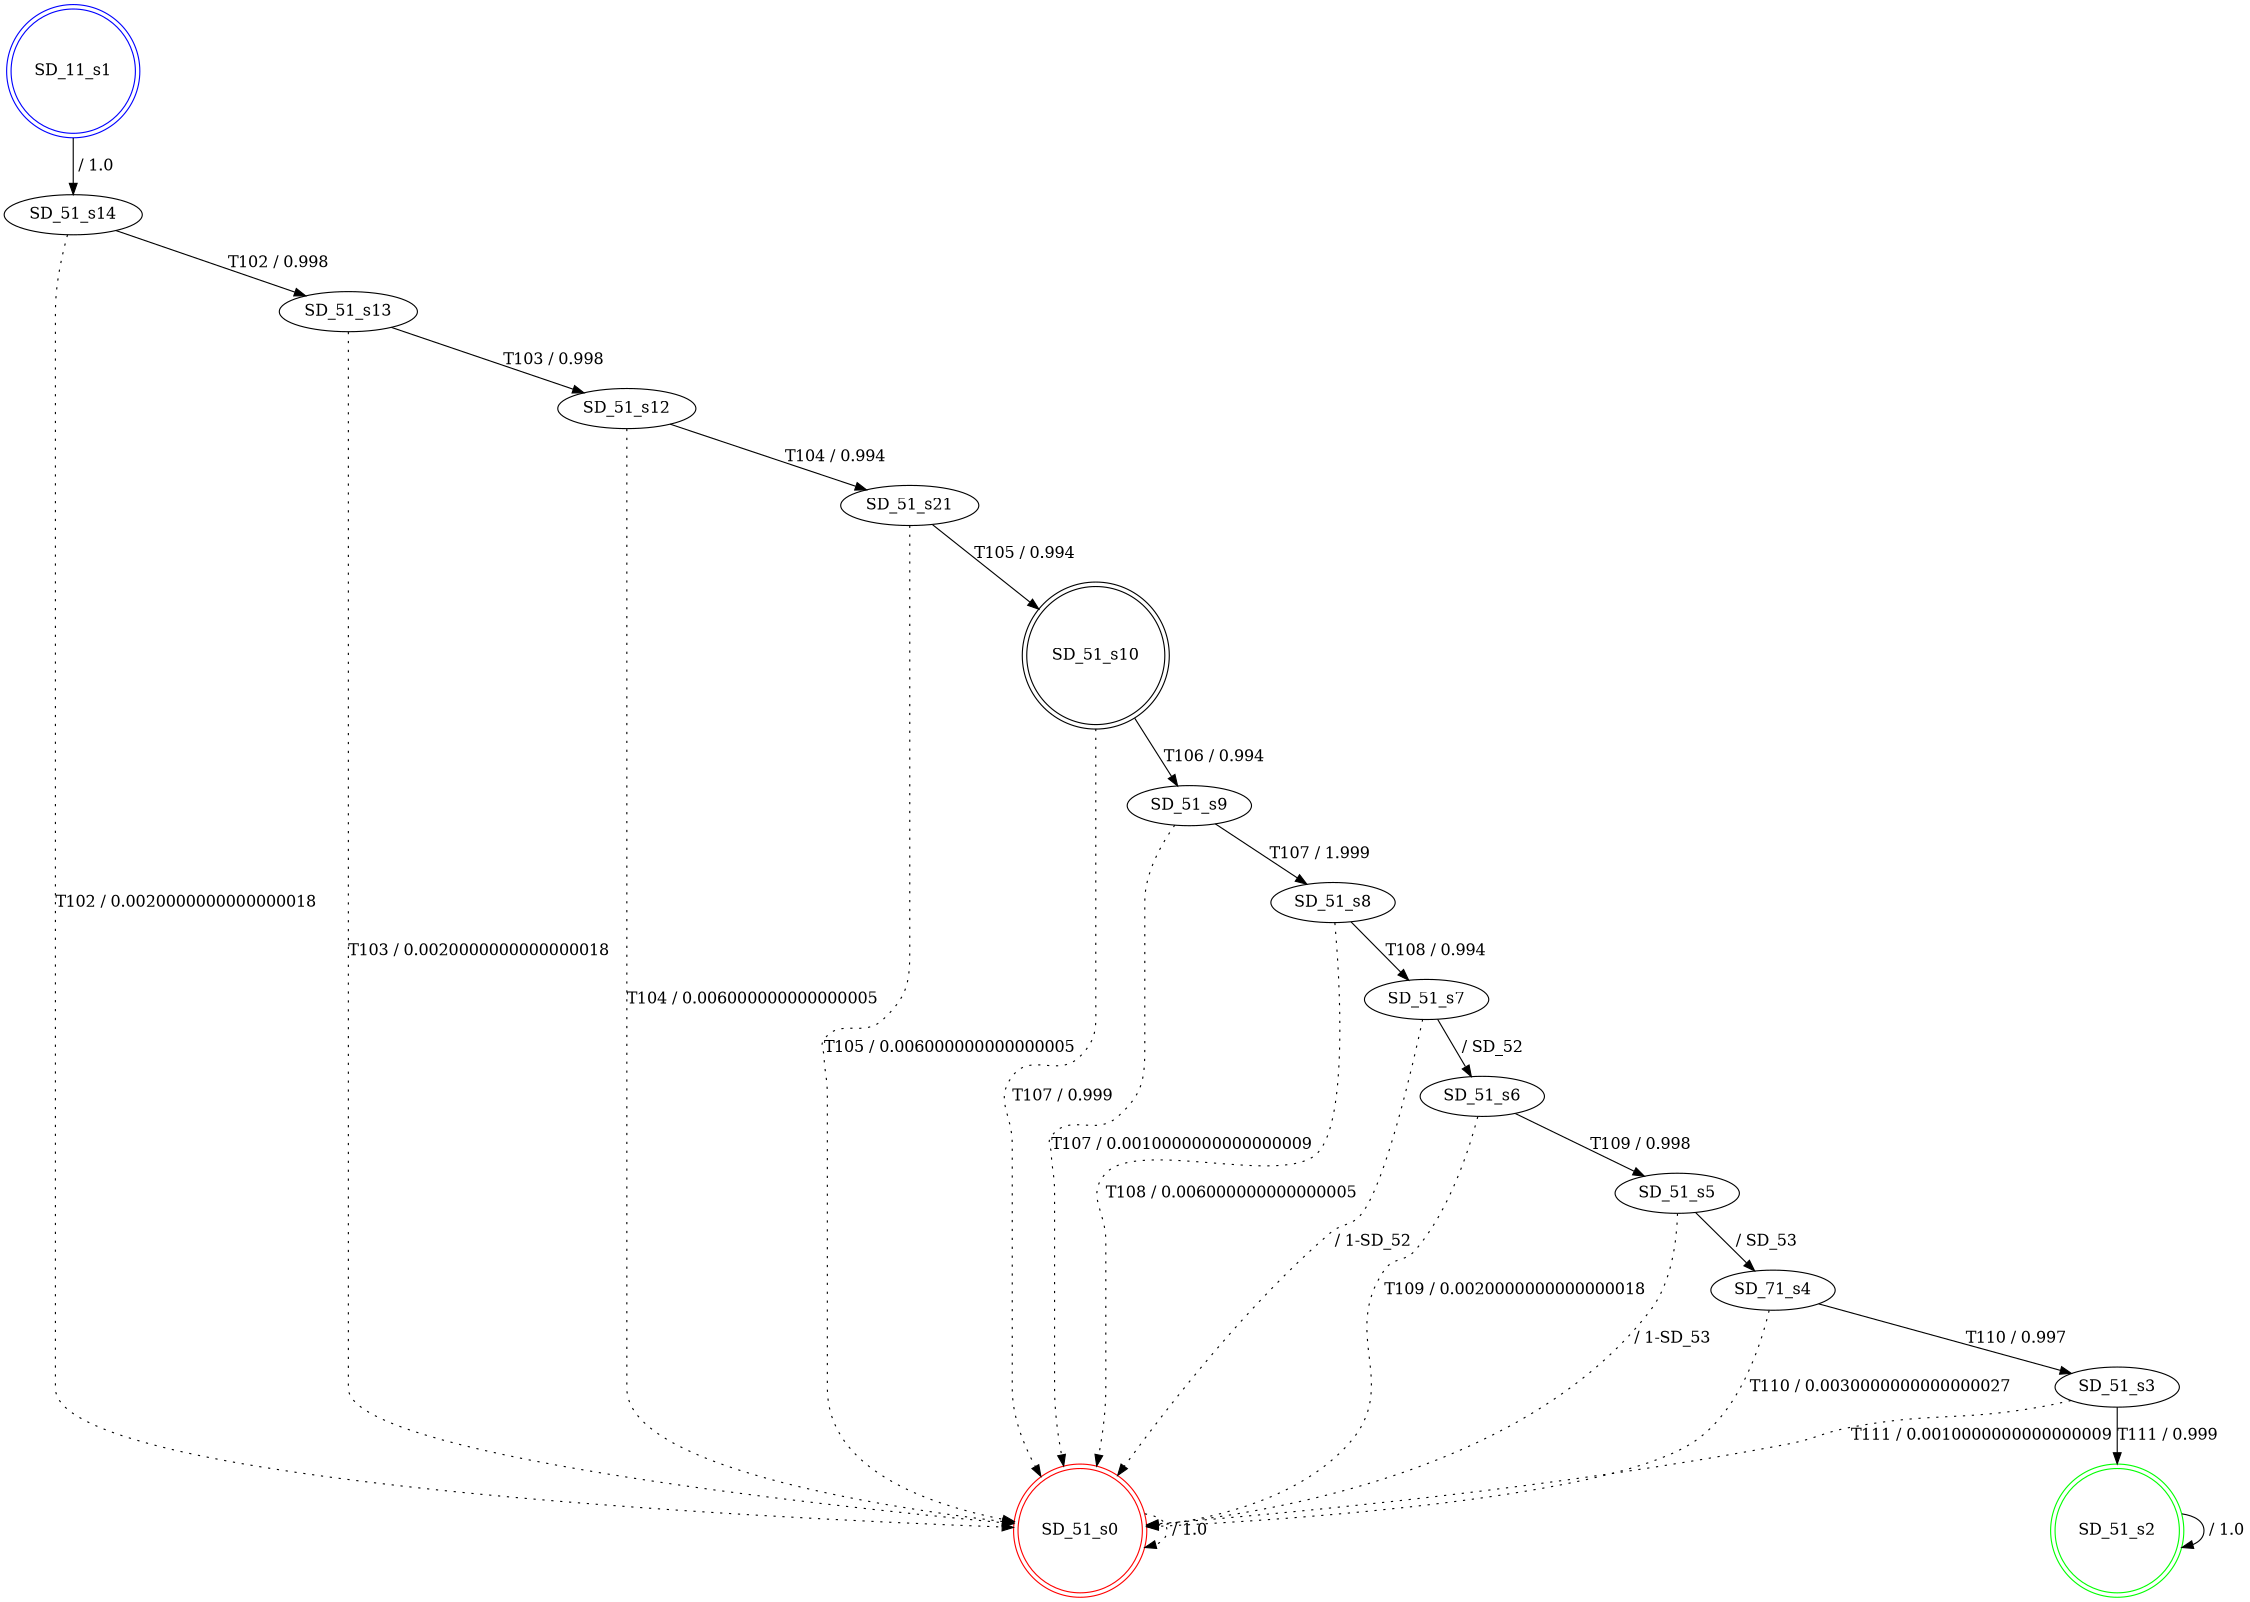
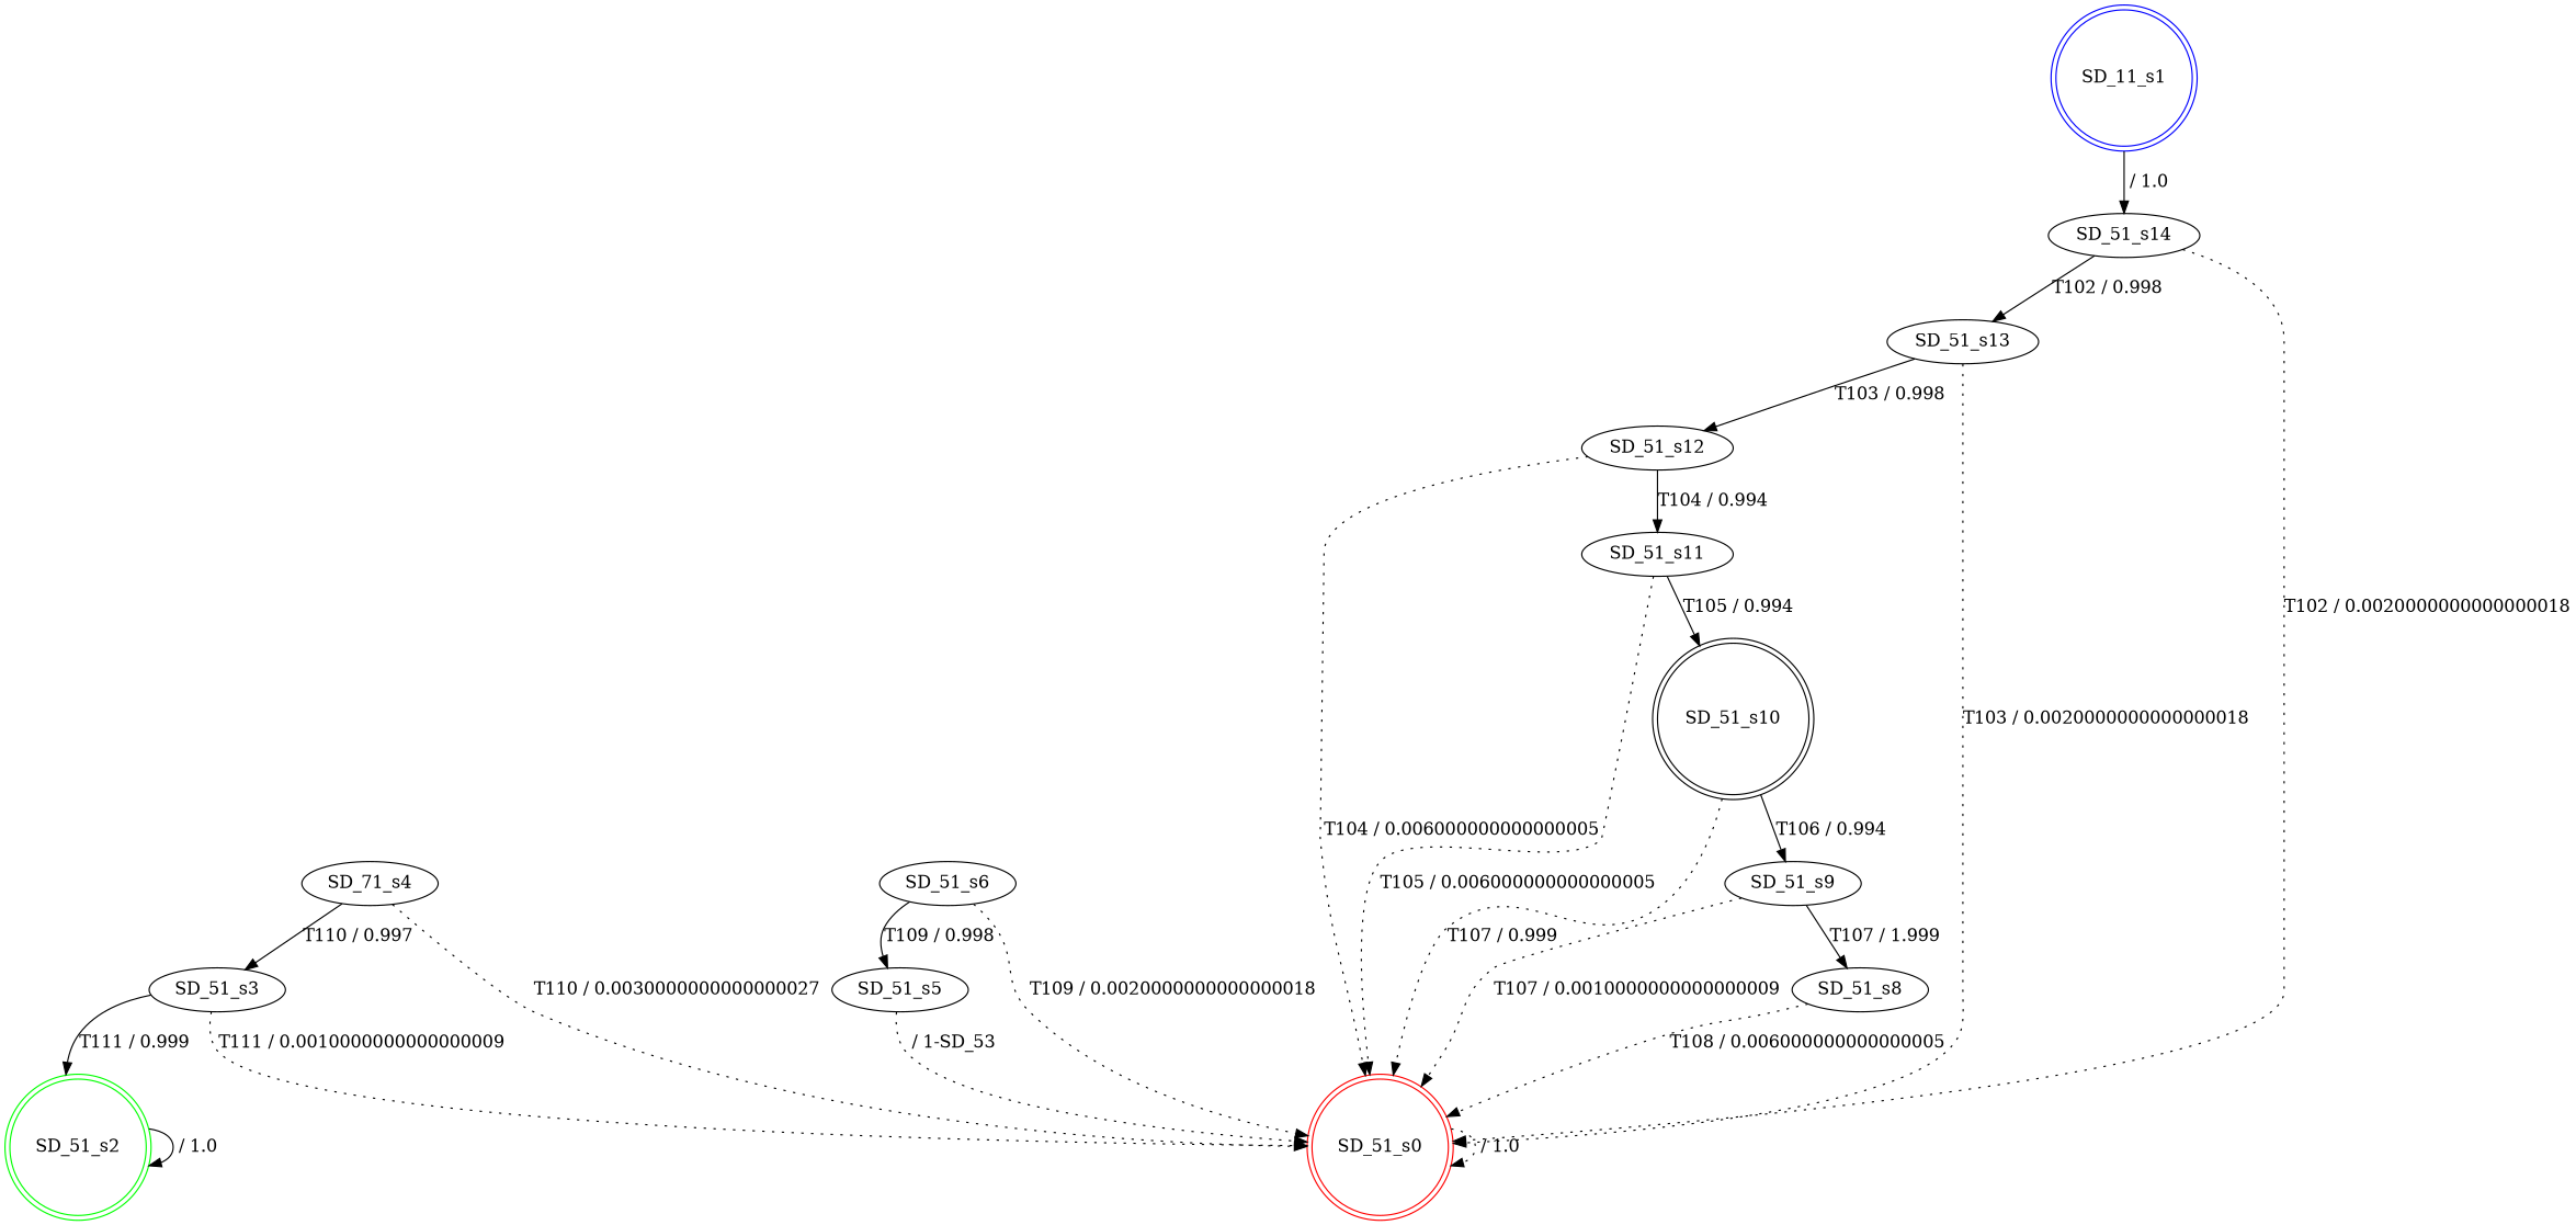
  digraph {
    n1 [color=red label=SD_51_s0 shape=doublecircle]
    n2 [color=blue label=SD_11_s1 shape=doublecircle]
    n3 [label=SD_51_s14]
    n4 [label=SD_51_s13]
    n5 [color=green label=SD_51_s2 shape=doublecircle]
    n6 [label=SD_51_s3]
    n7 [label=SD_71_s4]
    n8 [label=SD_51_s5]
    n9 [label=SD_51_s6]
-   n10 [label=SD_51_s7]
    n11 [label=SD_51_s8]
    n12 [label=SD_51_s9]
    n13 [label=SD_51_s10 shape=doublecircle]
-   n14 [label=SD_51_s21]
+   n14 [label=SD_51_s11]
    n15 [label=SD_51_s12]
    n1 -> n1 [label=" / 1.0" style=dotted]
    n2 -> n3 [label=" / 1.0"]
    n3 -> n1 [label="T102 / 0.0020000000000000018" style=dotted]
    n3 -> n4 [label="T102 / 0.998"]
    n4 -> n1 [label="T103 / 0.0020000000000000018" style=dotted]
    n4 -> n15 [label="T103 / 0.998"]
    n5 -> n5 [label=" / 1.0"]
    n6 -> n1 [label="T111 / 0.0010000000000000009" style=dotted]
    n6 -> n5 [label="T111 / 0.999"]
    n7 -> n1 [label="T110 / 0.0030000000000000027" style=dotted]
    n7 -> n6 [label="T110 / 0.997"]
    n8 -> n1 [label=" / 1-SD_53" style=dotted]
-   n8 -> n7 [label=" / SD_53"]
    n9 -> n1 [label="T109 / 0.0020000000000000018" style=dotted]
    n9 -> n8 [label="T109 / 0.998"]
-   n10 -> n1 [label=" / 1-SD_52" style=dotted]
-   n10 -> n9 [label=" / SD_52"]
    n11 -> n1 [label="T108 / 0.006000000000000005" style=dotted]
-   n11 -> n10 [label="T108 / 0.994"]
    n12 -> n1 [label="T107 / 0.0010000000000000009" style=dotted]
    n12 -> n11 [label="T107 / 1.999"]
    n13 -> n1 [label="T107 / 0.999" style=dotted]
    n13 -> n12 [label="T106 / 0.994"]
    n14 -> n1 [label="T105 / 0.006000000000000005" style=dotted]
    n14 -> n13 [label="T105 / 0.994"]
    n15 -> n1 [label="T104 / 0.006000000000000005" style=dotted]
    n15 -> n14 [label="T104 / 0.994"]
  }
